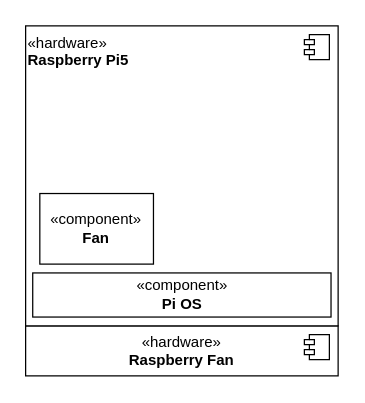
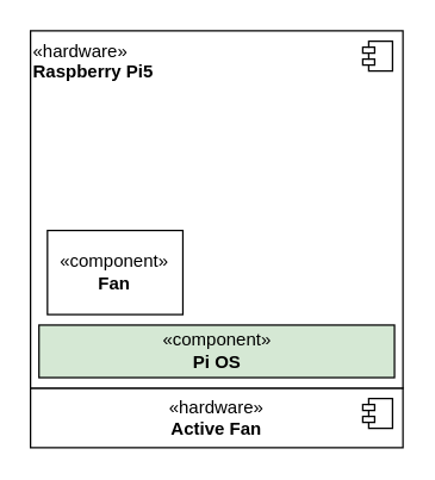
  <mxCell id="0" />
  <mxCell id="1" parent="0" />
- <mxCell id="2" value="«hardware»&lt;br&gt;&lt;b&gt;Raspberry Fan&lt;/b&gt;" style="html=1;dropTarget=0;whiteSpace=wrap;" vertex="1" parent="1"><mxGeometry x="20" y="260" width="250" height="40" as="geometry" /></mxCell>
+ <mxCell id="2" value="«hardware»&lt;br&gt;&lt;b&gt;Active Fan&lt;/b&gt;" style="html=1;dropTarget=0;whiteSpace=wrap;" vertex="1" parent="1"><mxGeometry x="20" y="260" width="250" height="40" as="geometry" /></mxCell>
  <mxCell id="3" value="" style="shape=module;jettyWidth=8;jettyHeight=4;" vertex="1" parent="2"><mxGeometry x="1" width="20" height="20" relative="1" as="geometry"><mxPoint x="-27" y="7" as="offset" /></mxGeometry></mxCell>
  <mxCell id="4" value="" style="group" vertex="1" connectable="0" parent="1"><mxGeometry x="20" y="20" width="250" height="240" as="geometry" /></mxCell>
  <mxCell id="5" value="«hardware»&lt;br&gt;&lt;b&gt;Raspberry Pi5&lt;/b&gt;" style="html=1;dropTarget=0;whiteSpace=wrap;align=left;horizontal=1;verticalAlign=top;" vertex="1" parent="4"><mxGeometry width="250" height="240" as="geometry" /></mxCell>
  <mxCell id="6" value="" style="shape=module;jettyWidth=8;jettyHeight=4;" vertex="1" parent="5"><mxGeometry x="1" width="20" height="20" relative="1" as="geometry"><mxPoint x="-27" y="7" as="offset" /></mxGeometry></mxCell>
- <mxCell id="7" value="«component»&lt;br&gt;&lt;b&gt;Pi OS&lt;/b&gt;" style="html=1;whiteSpace=wrap;" vertex="1" parent="4"><mxGeometry x="5.682" y="197.647" width="238.636" height="35.294" as="geometry" /></mxCell>
+ <mxCell id="7" value="«component»&lt;br&gt;&lt;b&gt;Pi OS&lt;/b&gt;" style="html=1;whiteSpace=wrap;fillColor=#d5e8d4;" vertex="1" parent="4"><mxGeometry x="5.682" y="197.647" width="238.636" height="35.294" as="geometry" /></mxCell>
  <mxCell id="8" value="«component»&lt;br&gt;&lt;b&gt;Fan&lt;/b&gt;" style="html=1;whiteSpace=wrap;" vertex="1" parent="4"><mxGeometry x="11.364" y="134.118" width="90.909" height="56.471" as="geometry" /></mxCell>
